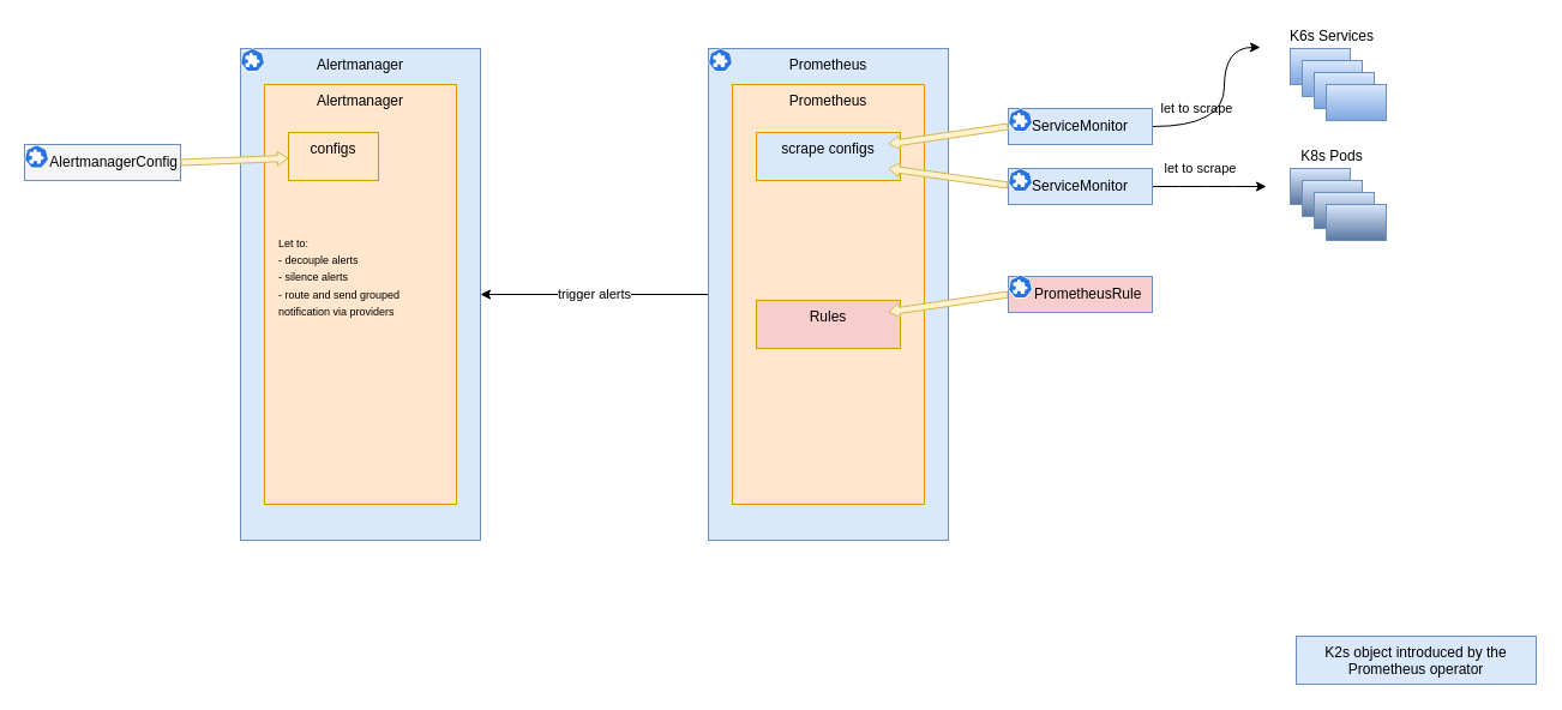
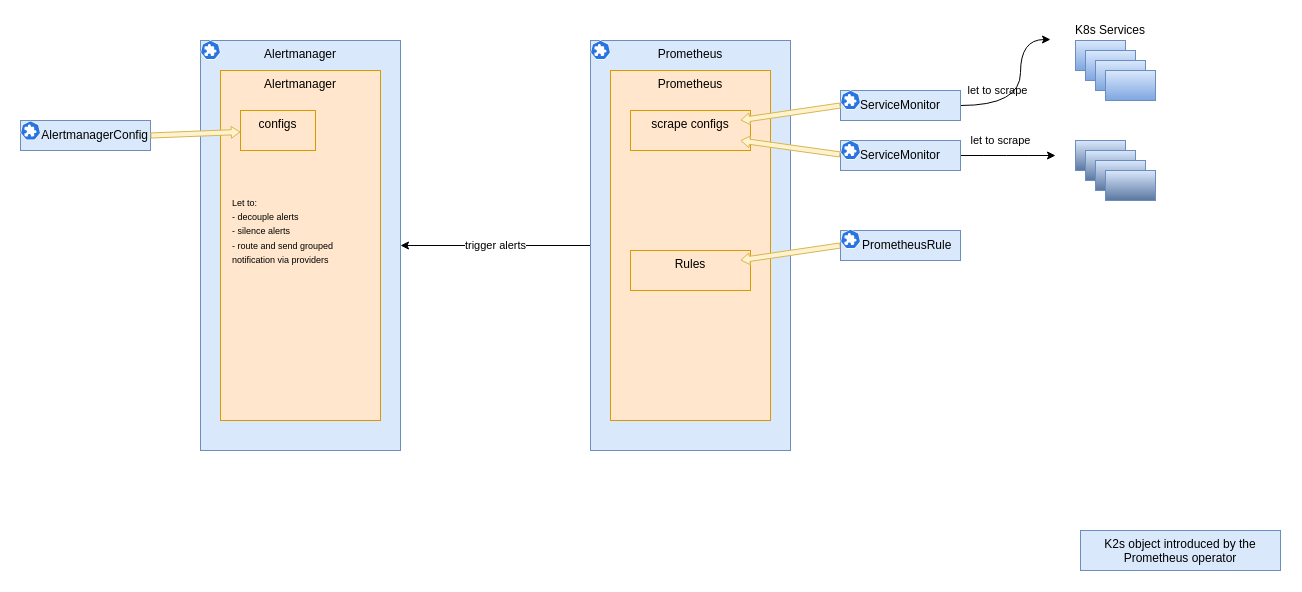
  <mxCell id="0" />
  <mxCell id="1" parent="0" />
  <mxCell id="2" value="trigger alerts" style="edgeStyle=orthogonalEdgeStyle;rounded=0;orthogonalLoop=1;jettySize=auto;html=1;entryX=1;entryY=0.5;entryDx=0;entryDy=0;" edge="1" parent="1" source="3" target="32"><mxGeometry relative="1" as="geometry" /></mxCell>
  <mxCell id="3" value="Prometheus" style="rounded=0;whiteSpace=wrap;html=1;verticalAlign=top;fillColor=#dae8fc;strokeColor=#6c8ebf;" parent="1" vertex="1"><mxGeometry x="590" y="40" width="200" height="410" as="geometry" /></mxCell>
  <mxCell id="4" value="Prometheus" style="rounded=0;whiteSpace=wrap;html=1;verticalAlign=top;fillColor=#ffe6cc;strokeColor=#d79b00;" parent="1" vertex="1"><mxGeometry x="610" y="70" width="160" height="350" as="geometry" /></mxCell>
- <mxCell id="5" value="scrape configs" style="rounded=0;whiteSpace=wrap;html=1;verticalAlign=top;fillColor=#dae8fc;strokeColor=#d79b00;" parent="1" vertex="1"><mxGeometry x="630" y="110" width="120" height="40" as="geometry" /></mxCell>
+ <mxCell id="5" value="scrape configs" style="rounded=0;whiteSpace=wrap;html=1;verticalAlign=top;fillColor=#ffe6cc;strokeColor=#d79b00;" parent="1" vertex="1"><mxGeometry x="630" y="110" width="120" height="40" as="geometry" /></mxCell>
  <mxCell id="6" value="let to scrape" style="edgeStyle=orthogonalEdgeStyle;orthogonalLoop=1;jettySize=auto;html=1;strokeColor=#000000;curved=1;labelBackgroundColor=none;" parent="1" source="7" edge="1"><mxGeometry x="-0.52" y="15" relative="1" as="geometry"><mxPoint x="1050" y="39" as="targetPoint" /><Array as="points"><mxPoint x="1020" y="105" /><mxPoint x="1020" y="39" /></Array><mxPoint as="offset" /></mxGeometry></mxCell>
  <mxCell id="7" value="ServiceMonitor" style="rounded=0;whiteSpace=wrap;html=1;fillColor=#dae8fc;strokeColor=#6c8ebf;" parent="1" vertex="1"><mxGeometry x="840" y="90" width="120" height="30" as="geometry" /></mxCell>
  <mxCell id="8" value="" style="shape=flexArrow;endArrow=classic;html=1;strokeColor=#d6b656;width=5.143;endSize=2.571;endWidth=5.633;exitX=0;exitY=0.5;exitDx=0;exitDy=0;fillColor=#fff2cc;" parent="1" source="7" edge="1"><mxGeometry width="50" height="50" relative="1" as="geometry"><mxPoint x="820" y="119.71" as="sourcePoint" /><mxPoint x="740" y="119.71" as="targetPoint" /></mxGeometry></mxCell>
  <mxCell id="9" value="let to scrape" style="edgeStyle=orthogonalEdgeStyle;curved=1;orthogonalLoop=1;jettySize=auto;html=1;strokeColor=#000000;labelBackgroundColor=none;" parent="1" source="10" edge="1"><mxGeometry x="-0.158" y="15" relative="1" as="geometry"><mxPoint x="1055" y="155" as="targetPoint" /><mxPoint as="offset" /></mxGeometry></mxCell>
  <mxCell id="10" value="ServiceMonitor" style="rounded=0;whiteSpace=wrap;html=1;fillColor=#dae8fc;strokeColor=#6c8ebf;" parent="1" vertex="1"><mxGeometry x="840" y="140" width="120" height="30" as="geometry" /></mxCell>
  <mxCell id="11" value="" style="shape=flexArrow;endArrow=classic;html=1;strokeColor=#d6b656;width=5.143;endSize=2.571;endWidth=5.633;exitX=-0.002;exitY=0.466;exitDx=0;exitDy=0;exitPerimeter=0;fillColor=#fff2cc;" parent="1" source="10" edge="1"><mxGeometry width="50" height="50" relative="1" as="geometry"><mxPoint x="837" y="154" as="sourcePoint" /><mxPoint x="740" y="140" as="targetPoint" /></mxGeometry></mxCell>
  <mxCell id="12" value="" style="group" parent="1" vertex="1" connectable="0"><mxGeometry x="1060" y="20" width="100" height="80" as="geometry" /></mxCell>
  <mxCell id="13" value="" style="rounded=0;whiteSpace=wrap;html=1;container=0;gradientColor=#7ea6e0;fillColor=#dae8fc;strokeColor=#6c8ebf;" parent="12" vertex="1"><mxGeometry x="15" y="20" width="50" height="30" as="geometry" /></mxCell>
  <mxCell id="14" value="" style="rounded=0;whiteSpace=wrap;html=1;container=0;gradientColor=#7ea6e0;fillColor=#dae8fc;strokeColor=#6c8ebf;" parent="12" vertex="1"><mxGeometry x="25" y="30" width="50" height="30" as="geometry" /></mxCell>
  <mxCell id="15" value="" style="rounded=0;whiteSpace=wrap;html=1;container=0;gradientColor=#7ea6e0;fillColor=#dae8fc;strokeColor=#6c8ebf;" parent="12" vertex="1"><mxGeometry x="35" y="40" width="50" height="30" as="geometry" /></mxCell>
  <mxCell id="16" value="" style="rounded=0;whiteSpace=wrap;html=1;container=0;gradientColor=#7ea6e0;fillColor=#dae8fc;strokeColor=#6c8ebf;" parent="12" vertex="1"><mxGeometry x="45" y="50" width="50" height="30" as="geometry" /></mxCell>
- <mxCell id="17" value="K6s Services" style="text;html=1;strokeColor=none;fillColor=none;align=center;verticalAlign=middle;whiteSpace=wrap;rounded=0;container=0;" parent="12" vertex="1"><mxGeometry width="100" height="20" as="geometry" /></mxCell>
+ <mxCell id="17" value="K8s Services" style="text;html=1;strokeColor=none;fillColor=none;align=center;verticalAlign=middle;whiteSpace=wrap;rounded=0;container=0;" parent="12" vertex="1"><mxGeometry width="100" height="20" as="geometry" /></mxCell>
  <mxCell id="18" value="" style="group" parent="1" vertex="1" connectable="0"><mxGeometry x="1060" y="120" width="100" height="80" as="geometry" /></mxCell>
  <mxCell id="19" value="" style="rounded=0;whiteSpace=wrap;html=1;container=0;fillColor=#dae8fc;strokeColor=#6c8ebf;gradientColor=#5A77A1;" parent="18" vertex="1"><mxGeometry x="15" y="20" width="50" height="30" as="geometry" /></mxCell>
  <mxCell id="20" value="" style="rounded=0;whiteSpace=wrap;html=1;container=0;fillColor=#dae8fc;strokeColor=#6c8ebf;gradientColor=#5A77A1;" parent="18" vertex="1"><mxGeometry x="25" y="30" width="50" height="30" as="geometry" /></mxCell>
  <mxCell id="21" value="" style="rounded=0;whiteSpace=wrap;html=1;container=0;fillColor=#dae8fc;strokeColor=#6c8ebf;gradientColor=#5A77A1;" parent="18" vertex="1"><mxGeometry x="35" y="40" width="50" height="30" as="geometry" /></mxCell>
  <mxCell id="22" value="" style="rounded=0;whiteSpace=wrap;html=1;container=0;fillColor=#dae8fc;strokeColor=#6c8ebf;gradientColor=#5A77A1;" parent="18" vertex="1"><mxGeometry x="45" y="50" width="50" height="30" as="geometry" /></mxCell>
- <mxCell id="23" value="K8s Pods" style="text;html=1;strokeColor=none;fillColor=none;align=center;verticalAlign=middle;whiteSpace=wrap;rounded=0;container=0;" parent="18" vertex="1"><mxGeometry width="100" height="20" as="geometry" /></mxCell>
- <mxCell id="24" value="Rules" style="rounded=0;whiteSpace=wrap;html=1;verticalAlign=top;fillColor=#f8cecc;strokeColor=#d79b00;" parent="1" vertex="1"><mxGeometry x="630" y="250" width="120" height="40" as="geometry" /></mxCell>
+ <mxCell id="24" value="Rules" style="rounded=0;whiteSpace=wrap;html=1;verticalAlign=top;fillColor=#ffe6cc;strokeColor=#d79b00;" parent="1" vertex="1"><mxGeometry x="630" y="250" width="120" height="40" as="geometry" /></mxCell>
  <mxCell id="25" value="" style="shape=flexArrow;endArrow=classic;html=1;strokeColor=#d6b656;width=5.143;endSize=2.571;endWidth=5.633;exitX=0;exitY=0.5;exitDx=0;exitDy=0;fillColor=#fff2cc;" parent="1" edge="1"><mxGeometry width="50" height="50" relative="1" as="geometry"><mxPoint x="840" y="245" as="sourcePoint" /><mxPoint x="740" y="259.71" as="targetPoint" /></mxGeometry></mxCell>
- <mxCell id="26" value="&amp;nbsp; &amp;nbsp; PrometheusRule" style="rounded=0;whiteSpace=wrap;html=1;fillColor=#f8cecc;strokeColor=#6c8ebf;" parent="1" vertex="1"><mxGeometry x="840" y="230" width="120" height="30" as="geometry" /></mxCell>
+ <mxCell id="26" value="&amp;nbsp; &amp;nbsp; PrometheusRule" style="rounded=0;whiteSpace=wrap;html=1;fillColor=#dae8fc;strokeColor=#6c8ebf;" parent="1" vertex="1"><mxGeometry x="840" y="230" width="120" height="30" as="geometry" /></mxCell>
  <mxCell id="27" value="K2s object introduced by the Prometheus operator" style="rounded=0;whiteSpace=wrap;html=1;verticalAlign=top;fillColor=#dae8fc;strokeColor=#6c8ebf;" parent="1" vertex="1"><mxGeometry x="1080" y="530" width="200" height="40" as="geometry" /></mxCell>
  <mxCell id="28" value="" style="html=1;dashed=0;whitespace=wrap;fillColor=#2875E2;strokeColor=#ffffff;points=[[0.005,0.63,0],[0.1,0.2,0],[0.9,0.2,0],[0.5,0,0],[0.995,0.63,0],[0.72,0.99,0],[0.5,1,0],[0.28,0.99,0]];shape=mxgraph.kubernetes.icon;prIcon=crd" vertex="1" parent="1"><mxGeometry x="590" y="35" width="20" height="29" as="geometry" /></mxCell>
  <mxCell id="29" value="" style="html=1;dashed=0;whitespace=wrap;fillColor=#2875E2;strokeColor=#ffffff;points=[[0.005,0.63,0],[0.1,0.2,0],[0.9,0.2,0],[0.5,0,0],[0.995,0.63,0],[0.72,0.99,0],[0.5,1,0],[0.28,0.99,0]];shape=mxgraph.kubernetes.icon;prIcon=crd" vertex="1" parent="1"><mxGeometry x="840" y="85" width="20" height="29" as="geometry" /></mxCell>
  <mxCell id="30" value="" style="html=1;dashed=0;whitespace=wrap;fillColor=#2875E2;strokeColor=#ffffff;points=[[0.005,0.63,0],[0.1,0.2,0],[0.9,0.2,0],[0.5,0,0],[0.995,0.63,0],[0.72,0.99,0],[0.5,1,0],[0.28,0.99,0]];shape=mxgraph.kubernetes.icon;prIcon=crd" vertex="1" parent="1"><mxGeometry x="840" y="135" width="20" height="29" as="geometry" /></mxCell>
  <mxCell id="31" value="" style="html=1;dashed=0;whitespace=wrap;fillColor=#2875E2;strokeColor=#ffffff;points=[[0.005,0.63,0],[0.1,0.2,0],[0.9,0.2,0],[0.5,0,0],[0.995,0.63,0],[0.72,0.99,0],[0.5,1,0],[0.28,0.99,0]];shape=mxgraph.kubernetes.icon;prIcon=crd" vertex="1" parent="1"><mxGeometry x="840" y="224" width="20" height="29" as="geometry" /></mxCell>
  <mxCell id="32" value="Alertmanager" style="rounded=0;whiteSpace=wrap;html=1;verticalAlign=top;fillColor=#dae8fc;strokeColor=#6c8ebf;" vertex="1" parent="1"><mxGeometry x="200" y="40" width="200" height="410" as="geometry" /></mxCell>
  <mxCell id="33" value="Alertmanager" style="rounded=0;whiteSpace=wrap;html=1;verticalAlign=top;fillColor=#ffe6cc;strokeColor=#d79b00;" vertex="1" parent="1"><mxGeometry x="220" y="70" width="160" height="350" as="geometry" /></mxCell>
  <mxCell id="34" value="configs" style="rounded=0;whiteSpace=wrap;html=1;verticalAlign=top;fillColor=#ffe6cc;strokeColor=#d79b00;" vertex="1" parent="1"><mxGeometry x="240" y="110" width="75" height="40" as="geometry" /></mxCell>
  <mxCell id="35" value="" style="html=1;dashed=0;whitespace=wrap;fillColor=#2875E2;strokeColor=#ffffff;points=[[0.005,0.63,0],[0.1,0.2,0],[0.9,0.2,0],[0.5,0,0],[0.995,0.63,0],[0.72,0.99,0],[0.5,1,0],[0.28,0.99,0]];shape=mxgraph.kubernetes.icon;prIcon=crd" vertex="1" parent="1"><mxGeometry x="200" y="35" width="20" height="29" as="geometry" /></mxCell>
- <mxCell id="36" value="&amp;nbsp; &amp;nbsp; &amp;nbsp; AlertmanagerConfig" style="rounded=0;whiteSpace=wrap;html=1;fillColor=#f5f5f5;strokeColor=#6c8ebf;" vertex="1" parent="1"><mxGeometry x="20" y="120" width="130" height="30" as="geometry" /></mxCell>
+ <mxCell id="36" value="&amp;nbsp; &amp;nbsp; &amp;nbsp; AlertmanagerConfig" style="rounded=0;whiteSpace=wrap;html=1;fillColor=#dae8fc;strokeColor=#6c8ebf;" vertex="1" parent="1"><mxGeometry x="20" y="120" width="130" height="30" as="geometry" /></mxCell>
  <mxCell id="37" value="" style="html=1;dashed=0;whitespace=wrap;fillColor=#2875E2;strokeColor=#ffffff;points=[[0.005,0.63,0],[0.1,0.2,0],[0.9,0.2,0],[0.5,0,0],[0.995,0.63,0],[0.72,0.99,0],[0.5,1,0],[0.28,0.99,0]];shape=mxgraph.kubernetes.icon;prIcon=crd" vertex="1" parent="1"><mxGeometry x="20" y="115.5" width="20" height="29" as="geometry" /></mxCell>
  <mxCell id="38" value="" style="shape=flexArrow;endArrow=classic;html=1;strokeColor=#d6b656;width=5.143;endSize=2.571;endWidth=5.633;exitX=1;exitY=0.5;exitDx=0;exitDy=0;fillColor=#fff2cc;" edge="1" parent="1" source="36" target="34"><mxGeometry width="50" height="50" relative="1" as="geometry"><mxPoint x="216.76" y="213.98" as="sourcePoint" /><mxPoint x="117" y="200" as="targetPoint" /></mxGeometry></mxCell>
  <mxCell id="39" value="&lt;font style=&quot;font-size: 9px&quot;&gt;Let to:&lt;br&gt;- decouple alerts&lt;br&gt;- silence alerts&lt;br&gt;- route and send grouped notification via providers&lt;/font&gt;" style="text;html=1;strokeColor=none;fillColor=none;align=left;verticalAlign=middle;whiteSpace=wrap;rounded=0;" vertex="1" parent="1"><mxGeometry x="230" y="190" width="130" height="80" as="geometry" /></mxCell>
